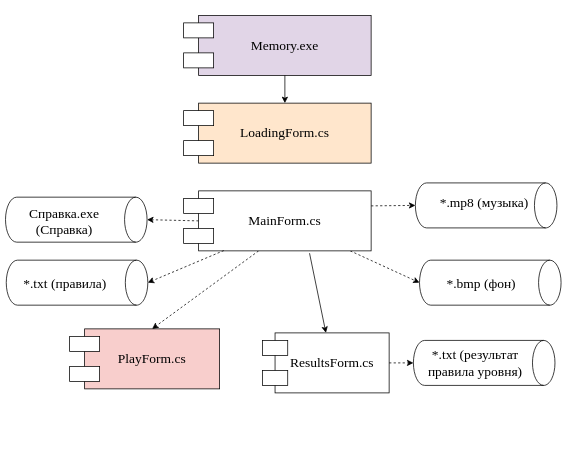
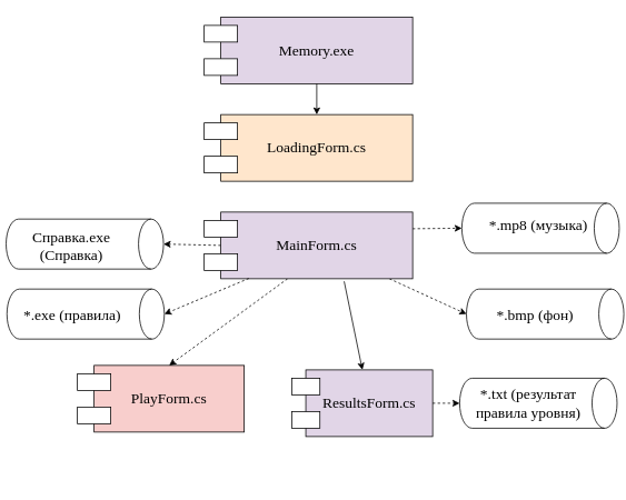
  <mxCell id="0" />
  <mxCell id="1" parent="0" />
  <mxCell id="2" value="" style="group;fontFamily=ISOCPEUR;fontSize=18;" vertex="1" connectable="0" parent="1"><mxGeometry x="244" y="20" width="250" height="80" as="geometry" /></mxCell>
  <mxCell id="3" value="Memory.exe" style="rounded=0;whiteSpace=wrap;html=1;fontFamily=ISOCPEUR;fontSize=18;fillColor=#e1d5e7;" vertex="1" parent="2"><mxGeometry x="20" width="230" height="80" as="geometry" /></mxCell>
  <mxCell id="4" value="" style="rounded=0;whiteSpace=wrap;html=1;fontFamily=ISOCPEUR;fontSize=18;" vertex="1" parent="2"><mxGeometry y="10" width="40" height="20" as="geometry" /></mxCell>
  <mxCell id="5" value="" style="rounded=0;whiteSpace=wrap;html=1;fontFamily=ISOCPEUR;fontSize=18;" vertex="1" parent="2"><mxGeometry y="50" width="40" height="20" as="geometry" /></mxCell>
  <mxCell id="6" value="" style="group;fontFamily=ISOCPEUR;fontSize=18;" vertex="1" connectable="0" parent="1"><mxGeometry x="92" y="438" width="200" height="80" as="geometry" /></mxCell>
  <mxCell id="7" value="PlayForm.cs" style="rounded=0;whiteSpace=wrap;html=1;fontFamily=ISOCPEUR;fontSize=18;fillColor=#f8cecc;" vertex="1" parent="6"><mxGeometry x="20" width="180" height="80" as="geometry" /></mxCell>
  <mxCell id="8" value="" style="rounded=0;whiteSpace=wrap;html=1;fontFamily=ISOCPEUR;fontSize=18;" vertex="1" parent="6"><mxGeometry y="10" width="40" height="20" as="geometry" /></mxCell>
  <mxCell id="9" value="" style="rounded=0;whiteSpace=wrap;html=1;fontFamily=ISOCPEUR;fontSize=18;" vertex="1" parent="6"><mxGeometry y="50" width="40" height="20" as="geometry" /></mxCell>
  <mxCell id="10" value="" style="group;fontFamily=ISOCPEUR;fontSize=18;" vertex="1" connectable="0" parent="1"><mxGeometry x="349" y="443.37" width="169" height="80" as="geometry" /></mxCell>
- <mxCell id="11" value="ResultsForm.cs" style="rounded=0;whiteSpace=wrap;html=1;fontFamily=ISOCPEUR;fontSize=18;" vertex="1" parent="10"><mxGeometry x="16.9" width="152.1" height="80" as="geometry" /></mxCell>
+ <mxCell id="11" value="ResultsForm.cs" style="rounded=0;whiteSpace=wrap;html=1;fontFamily=ISOCPEUR;fontSize=18;fillColor=#e1d5e7;" vertex="1" parent="10"><mxGeometry x="16.9" width="152.1" height="80" as="geometry" /></mxCell>
  <mxCell id="12" value="" style="rounded=0;whiteSpace=wrap;html=1;fontFamily=ISOCPEUR;fontSize=18;" vertex="1" parent="10"><mxGeometry y="10" width="33.8" height="20" as="geometry" /></mxCell>
  <mxCell id="13" value="" style="rounded=0;whiteSpace=wrap;html=1;fontFamily=ISOCPEUR;fontSize=18;" vertex="1" parent="10"><mxGeometry y="50" width="33.8" height="20" as="geometry" /></mxCell>
  <mxCell id="14" style="edgeStyle=orthogonalEdgeStyle;rounded=0;orthogonalLoop=1;jettySize=auto;html=1;dashed=0;exitX=0.5;exitY=1;exitDx=0;exitDy=0;fontFamily=ISOCPEUR;fontSize=18;entryX=0.5;entryY=0;entryDx=0;entryDy=0;" edge="1" parent="1" source="3" target="26"><mxGeometry relative="1" as="geometry"><mxPoint x="354.059" y="124" as="targetPoint" /></mxGeometry></mxCell>
  <mxCell id="15" style="rounded=0;orthogonalLoop=1;jettySize=auto;html=1;dashed=0;exitX=0.643;exitY=1.039;exitDx=0;exitDy=0;fontFamily=ISOCPEUR;fontSize=18;exitPerimeter=0;" edge="1" parent="1" target="11" source="30"><mxGeometry relative="1" as="geometry"><mxPoint x="414" y="474" as="sourcePoint" /></mxGeometry></mxCell>
  <mxCell id="16" value="" style="shape=cylinder3;whiteSpace=wrap;html=1;boundedLbl=1;backgroundOutline=1;size=15;rotation=90;fontFamily=ISOCPEUR;fontSize=18;" vertex="1" parent="1"><mxGeometry x="622.88" y="282" width="60" height="188.75" as="geometry" /></mxCell>
  <mxCell id="17" value="&lt;p style=&quot;margin-top: 0px; font-size: 18px;&quot;&gt;&lt;font style=&quot;font-size: 18px;&quot;&gt;*.bmp&amp;nbsp;&lt;/font&gt;&lt;span style=&quot;font-size: 18px; background-color: initial;&quot;&gt;(фон)&lt;/span&gt;&lt;/p&gt;" style="text;html=1;whiteSpace=wrap;overflow=hidden;rounded=0;align=center;fontFamily=ISOCPEUR;fontSize=18;" vertex="1" parent="1"><mxGeometry x="576" y="361.37" width="130" height="60" as="geometry" /></mxCell>
  <mxCell id="18" style="rounded=0;orthogonalLoop=1;jettySize=auto;html=1;entryX=0.5;entryY=1;entryDx=0;entryDy=0;entryPerimeter=0;dashed=1;exitX=1;exitY=0.25;exitDx=0;exitDy=0;fontFamily=ISOCPEUR;fontSize=18;" edge="1" parent="1" target="33" source="30"><mxGeometry relative="1" as="geometry"><mxPoint x="514" y="424" as="sourcePoint" /></mxGeometry></mxCell>
  <mxCell id="19" style="rounded=0;orthogonalLoop=1;jettySize=auto;html=1;entryX=0.5;entryY=1;entryDx=0;entryDy=0;entryPerimeter=0;dashed=1;fontFamily=ISOCPEUR;fontSize=18;" edge="1" parent="1" source="30" target="16"><mxGeometry relative="1" as="geometry" /></mxCell>
  <mxCell id="20" style="rounded=0;orthogonalLoop=1;jettySize=auto;html=1;dashed=1;entryX=0.5;entryY=1;entryDx=0;entryDy=0;entryPerimeter=0;exitX=1;exitY=0.5;exitDx=0;exitDy=0;fontFamily=ISOCPEUR;fontSize=18;" edge="1" parent="1" source="11" target="21"><mxGeometry relative="1" as="geometry"><mxPoint x="629" y="719.37" as="targetPoint" /></mxGeometry></mxCell>
  <mxCell id="21" value="" style="shape=cylinder3;whiteSpace=wrap;html=1;boundedLbl=1;backgroundOutline=1;size=15;rotation=90;fontFamily=ISOCPEUR;fontSize=18;" vertex="1" parent="1"><mxGeometry x="614.76" y="389" width="60" height="188.75" as="geometry" /></mxCell>
  <mxCell id="22" value="&lt;p style=&quot;margin-top: 0px; font-size: 18px;&quot;&gt;&lt;font style=&quot;font-size: 18px;&quot;&gt;*.txt&amp;nbsp;&lt;/font&gt;&lt;span style=&quot;font-size: 18px; background-color: initial;&quot;&gt;(результат правила уровня)&lt;/span&gt;&lt;/p&gt;" style="text;html=1;whiteSpace=wrap;overflow=hidden;rounded=0;align=center;fontFamily=ISOCPEUR;fontSize=18;spacing=-5.905;" vertex="1" parent="1"><mxGeometry x="562.88" y="463.37" width="140" height="52" as="geometry" /></mxCell>
  <mxCell id="23" style="rounded=0;orthogonalLoop=1;jettySize=auto;html=1;entryX=0.5;entryY=0;entryDx=0;entryDy=0;dashed=1;fontFamily=ISOCPEUR;fontSize=18;" edge="1" parent="1" target="7"><mxGeometry relative="1" as="geometry"><mxPoint x="344" y="334" as="sourcePoint" /></mxGeometry></mxCell>
  <mxCell id="24" style="rounded=0;orthogonalLoop=1;jettySize=auto;html=1;dashed=1;fontFamily=ISOCPEUR;fontSize=18;entryX=0.5;entryY=0;entryDx=0;entryDy=0;entryPerimeter=0;" edge="1" parent="1" target="38"><mxGeometry relative="1" as="geometry"><mxPoint x="264" y="294" as="sourcePoint" /><mxPoint x="183.255" y="292.375" as="targetPoint" /></mxGeometry></mxCell>
  <mxCell id="25" value="" style="group;fontFamily=ISOCPEUR;fontSize=18;" vertex="1" connectable="0" parent="1"><mxGeometry x="244" y="137" width="250" height="80" as="geometry" /></mxCell>
  <mxCell id="26" value="LoadingForm.cs" style="rounded=0;whiteSpace=wrap;html=1;fontFamily=ISOCPEUR;fontSize=18;fillColor=#ffe6cc;" vertex="1" parent="25"><mxGeometry x="20" width="230" height="80" as="geometry" /></mxCell>
  <mxCell id="27" value="" style="rounded=0;whiteSpace=wrap;html=1;fontFamily=ISOCPEUR;fontSize=18;" vertex="1" parent="25"><mxGeometry y="10" width="40" height="20" as="geometry" /></mxCell>
  <mxCell id="28" value="" style="rounded=0;whiteSpace=wrap;html=1;fontFamily=ISOCPEUR;fontSize=18;" vertex="1" parent="25"><mxGeometry y="50" width="40" height="20" as="geometry" /></mxCell>
  <mxCell id="29" value="" style="group;fontFamily=ISOCPEUR;fontSize=18;" vertex="1" connectable="0" parent="1"><mxGeometry x="244" y="254" width="250" height="80" as="geometry" /></mxCell>
- <mxCell id="30" value="MainForm.cs" style="rounded=0;whiteSpace=wrap;html=1;fontFamily=ISOCPEUR;fontSize=18;" vertex="1" parent="29"><mxGeometry x="20" width="230" height="80" as="geometry" /></mxCell>
+ <mxCell id="30" value="MainForm.cs" style="rounded=0;whiteSpace=wrap;html=1;fontFamily=ISOCPEUR;fontSize=18;fillColor=#e1d5e7;" vertex="1" parent="29"><mxGeometry x="20" width="230" height="80" as="geometry" /></mxCell>
  <mxCell id="31" value="" style="rounded=0;whiteSpace=wrap;html=1;fontFamily=ISOCPEUR;fontSize=18;" vertex="1" parent="29"><mxGeometry y="10" width="40" height="20" as="geometry" /></mxCell>
  <mxCell id="32" value="" style="rounded=0;whiteSpace=wrap;html=1;fontFamily=ISOCPEUR;fontSize=18;" vertex="1" parent="29"><mxGeometry y="50" width="40" height="20" as="geometry" /></mxCell>
  <mxCell id="33" value="" style="shape=cylinder3;whiteSpace=wrap;html=1;boundedLbl=1;backgroundOutline=1;size=15;rotation=90;fontFamily=ISOCPEUR;fontSize=18;" vertex="1" parent="1"><mxGeometry x="617.38" y="179" width="60" height="188.75" as="geometry" /></mxCell>
  <mxCell id="34" value="&lt;p style=&quot;margin-top: 0px; font-size: 18px;&quot;&gt;&lt;font style=&quot;font-size: 18px;&quot;&gt;*.mp8&amp;nbsp;&lt;/font&gt;&lt;span style=&quot;font-size: 18px; background-color: initial;&quot;&gt;(музыка)&lt;/span&gt;&lt;/p&gt;" style="text;html=1;whiteSpace=wrap;overflow=hidden;rounded=0;align=center;fontFamily=ISOCPEUR;fontSize=18;" vertex="1" parent="1"><mxGeometry x="579.5" y="253.37" width="130" height="60" as="geometry" /></mxCell>
  <mxCell id="35" style="rounded=0;orthogonalLoop=1;jettySize=auto;html=1;dashed=1;entryX=0.5;entryY=0;entryDx=0;entryDy=0;entryPerimeter=0;exitX=0.146;exitY=0.995;exitDx=0;exitDy=0;exitPerimeter=0;fontFamily=ISOCPEUR;fontSize=18;" edge="1" parent="1" source="30" target="36"><mxGeometry relative="1" as="geometry"><mxPoint x="181.255" y="388.375" as="targetPoint" /><mxPoint x="464" y="789" as="sourcePoint" /></mxGeometry></mxCell>
  <mxCell id="36" value="" style="shape=cylinder3;whiteSpace=wrap;html=1;boundedLbl=1;backgroundOutline=1;size=15;rotation=90;fontFamily=ISOCPEUR;fontSize=18;" vertex="1" parent="1"><mxGeometry x="71.88" y="282" width="60" height="188.75" as="geometry" /></mxCell>
- <mxCell id="37" value="&lt;p style=&quot;margin-top: 0px; font-size: 18px;&quot;&gt;*.txt&amp;nbsp;&lt;span style=&quot;background-color: initial;&quot;&gt;(правила)&lt;/span&gt;&lt;br&gt;&lt;/p&gt;" style="text;html=1;whiteSpace=wrap;overflow=hidden;rounded=0;align=center;fontFamily=ISOCPEUR;fontSize=18;" vertex="1" parent="1"><mxGeometry x="21" y="361.37" width="130" height="60" as="geometry" /></mxCell>
+ <mxCell id="37" value="&lt;p style=&quot;margin-top: 0px; font-size: 18px;&quot;&gt;*.exe&amp;nbsp;&lt;span style=&quot;background-color: initial;&quot;&gt;(правила)&lt;/span&gt;&lt;br&gt;&lt;/p&gt;" style="text;html=1;whiteSpace=wrap;overflow=hidden;rounded=0;align=center;fontFamily=ISOCPEUR;fontSize=18;" vertex="1" parent="1"><mxGeometry x="21" y="361.37" width="130" height="60" as="geometry" /></mxCell>
  <mxCell id="38" value="" style="shape=cylinder3;whiteSpace=wrap;html=1;boundedLbl=1;backgroundOutline=1;size=15;rotation=90;fontFamily=ISOCPEUR;fontSize=18;" vertex="1" parent="1"><mxGeometry x="70.88" y="198" width="60" height="188.75" as="geometry" /></mxCell>
  <mxCell id="39" value="&lt;p style=&quot;margin-top: 0px; font-size: 18px;&quot;&gt;&lt;span style=&quot;text-align: justify;&quot;&gt;Справка.exe (Справка)&lt;/span&gt;&lt;br&gt;&lt;/p&gt;" style="text;html=1;whiteSpace=wrap;overflow=hidden;rounded=0;align=center;fontFamily=ISOCPEUR;fontSize=18;" vertex="1" parent="1"><mxGeometry x="20" y="267.37" width="130" height="60" as="geometry" /></mxCell>
